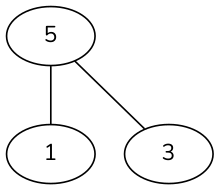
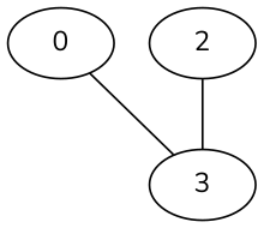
  digraph {
    fontname=Nunito
    node [fontname=Nunito]
    edge [dir=none fontname=Nunito]
-   0 [label=5]
-   1
+   0
    3
-   0 -> 1
+   2
    0 -> 3
+   2 -> 3
  }
